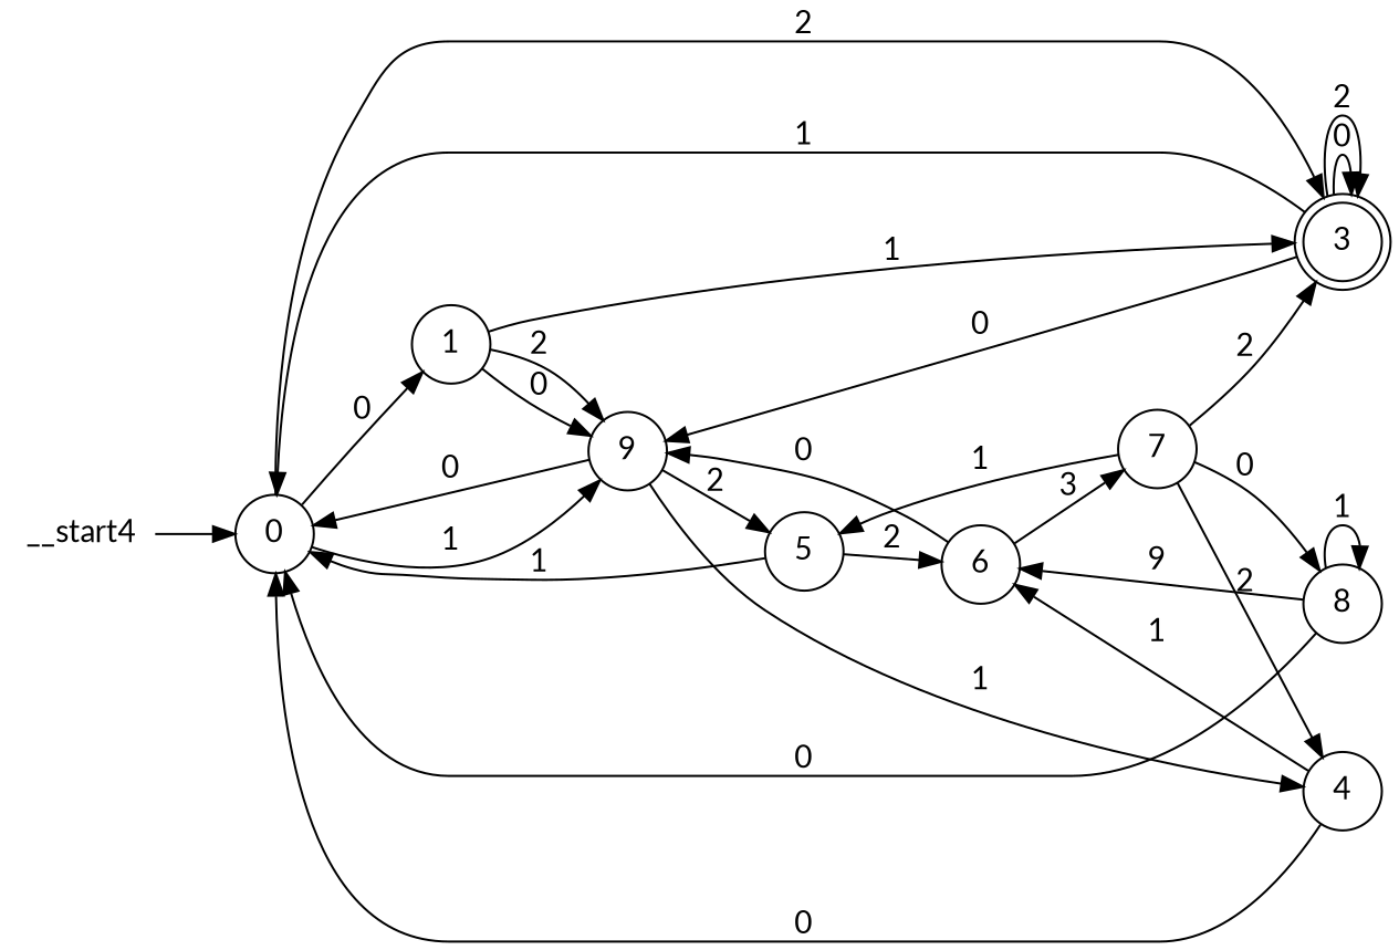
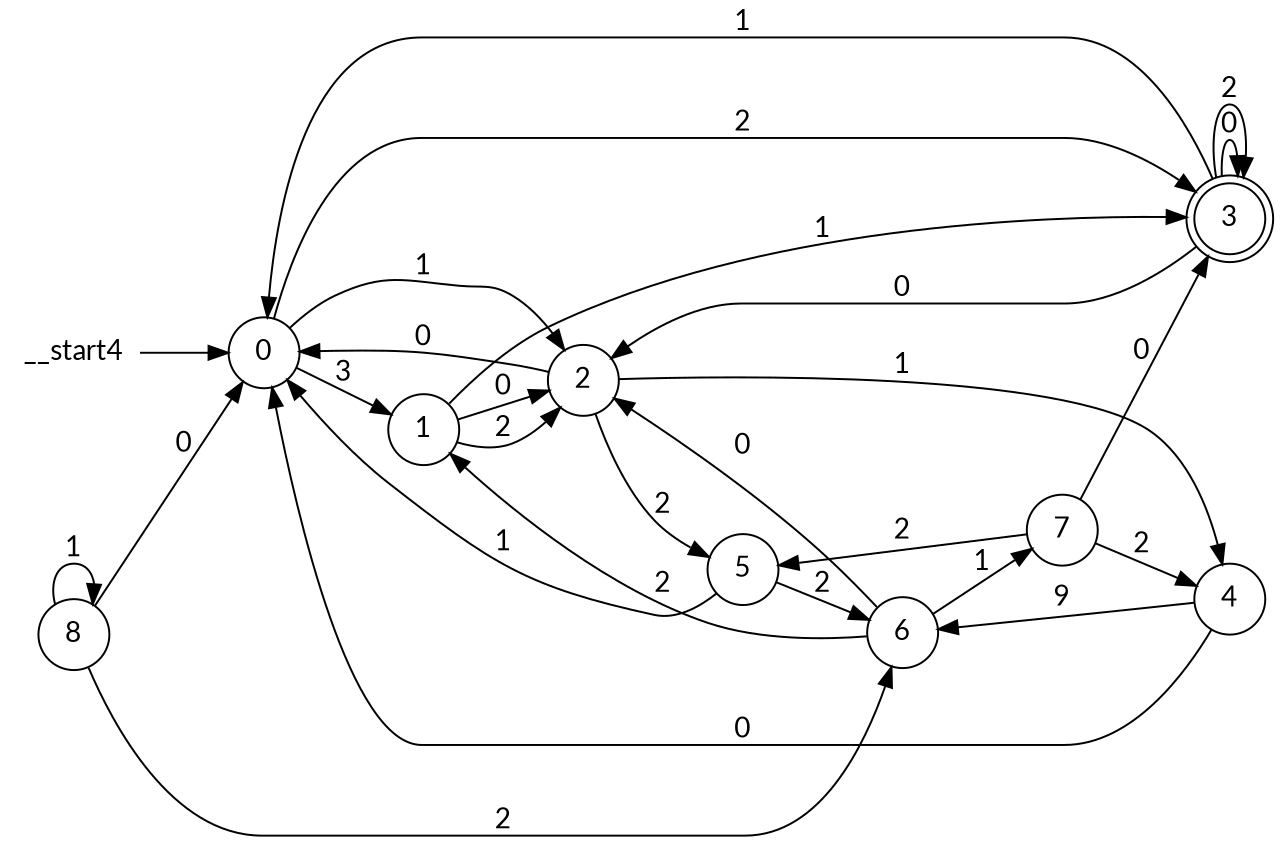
  digraph {
    fontname=Lato
    rankdir=LR
    node [fontname=Lato shape=circle]
    edge [fontname=Lato]
    n1 [label=0]
    n2 [label=1]
-   n3 [label=9]
+   n3 [label=2]
    n4 [label=3 shape=doublecircle]
    n5 [label=4]
    n6 [label=5]
    n7 [label=6]
    n8 [label=7]
    n9 [label=8]
    n10 [height=0 label=__start4 shape=none width=0]
-   n1 -> n2 [label=0]
+   n1 -> n2 [label=3]
    n1 -> n3 [label=1]
    n1 -> n4 [label=2]
    n2 -> n3 [label=0]
    n2 -> n3 [label=2]
    n2 -> n4 [label=1]
    n3 -> n1 [label=0]
    n3 -> n5 [label=1]
    n3 -> n6 [label=2]
    n4 -> n1 [label=1]
    n4 -> n3 [label=0]
    n4 -> n4 [label=0]
    n4 -> n4 [label=2]
    n5 -> n1 [label=0]
-   n5 -> n7 [label=1]
+   n5 -> n7 [label=9]
    n6 -> n1 [label=1]
    n6 -> n7 [label=2]
+   n7 -> n2 [label=2]
    n7 -> n3 [label=0]
-   n7 -> n8 [label=3]
-   n8 -> n4 [label=2]
+   n7 -> n8 [label=1]
+   n8 -> n4 [label=0]
    n8 -> n5 [label=2]
-   n8 -> n6 [label=1]
-   n8 -> n9 [label=0]
+   n8 -> n6 [label=2]
    n9 -> n1 [label=0]
-   n9 -> n7 [label=9]
+   n9 -> n7 [label=2]
    n9 -> n9 [label=1]
    n10 -> n1
  }
